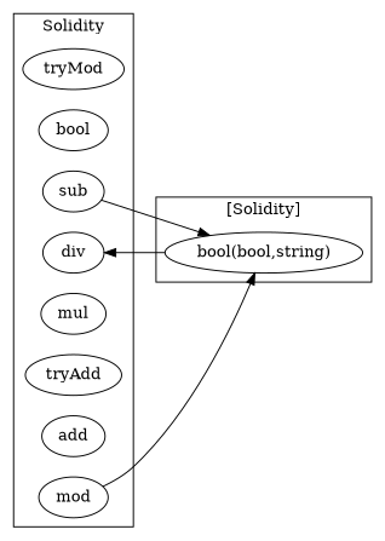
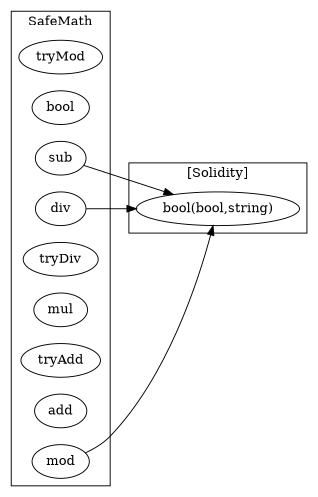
  strict digraph {
    rankdir=LR
    n1 [label=tryMod]
    n2 [label=bool]
    n3 [label=sub]
    n4 [label=div]
+   n5 [label=tryDiv]
    n6 [label=mul]
    n7 [label=tryAdd]
    n8 [label=add]
    n9 [label=mod]
    n10 [label="bool(bool,string)"]
    subgraph cluster_1 {
-     label=Solidity
+     label=SafeMath
      n1
      n2
      n3
      n4
+     n5
      n6
      n7
      n8
      n9
    }
    subgraph cluster_2 {
      label="[Solidity]"
      n10
    }
    n3 -> n10
-   n10 -> n4
+   n4 -> n10
    n9 -> n10
  }
